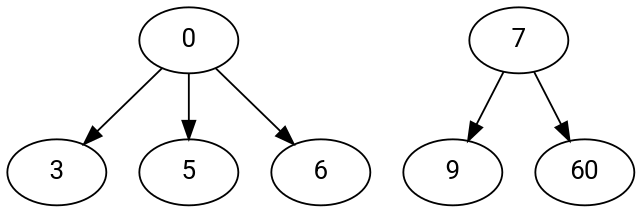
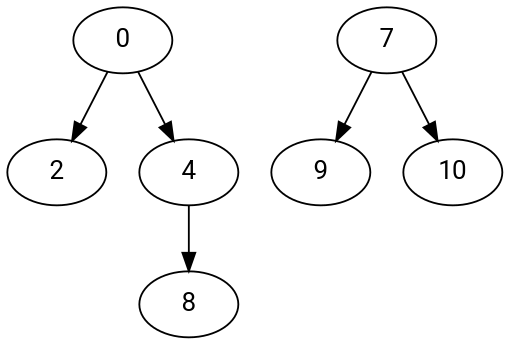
  digraph {
    fontname=Roboto
    node [alpha=0.03 fontname=Roboto]
    edge [fontname=Roboto]
    n1 [label=0]
-   3 [alpha=0.01]
-   5 [alpha=0.02]
-   6 [alpha=0.10]
+   3 [alpha=0.01 label=2]
+   6 [alpha=0.10 label=4]
+   8 [alpha=0.07]
    7 [alpha=0.18]
    9 [alpha=0.00]
-   10 [label=60]
+   10
    n1 -> 3
-   n1 -> 5
    n1 -> 6
+   6 -> 8
    7 -> 9
    7 -> 10
  }
